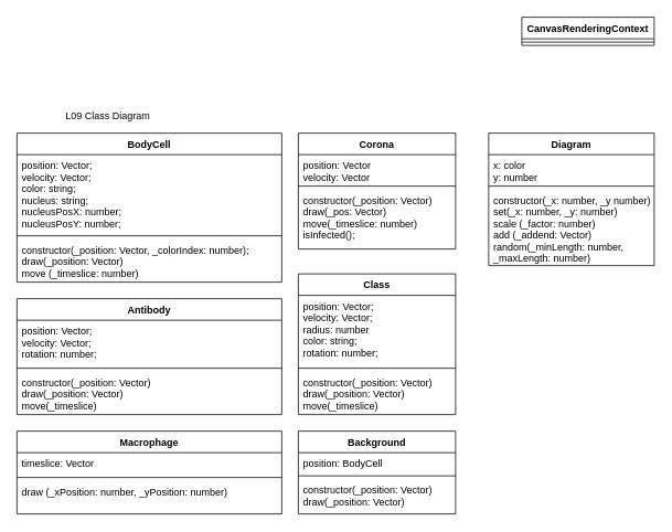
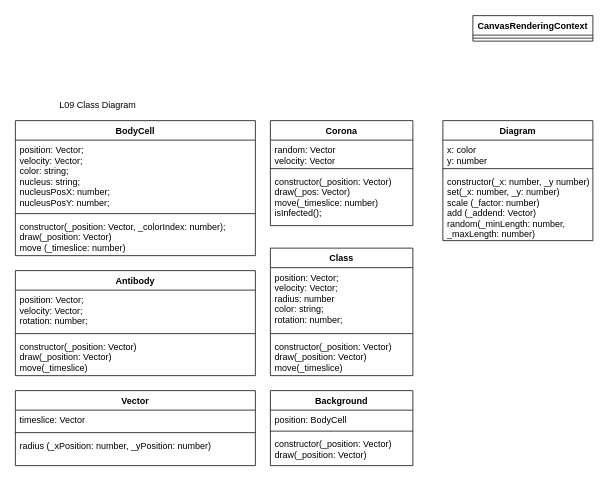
  <mxCell id="0" />
  <mxCell id="1" parent="0" />
  <mxCell id="2" value="L09 Class Diagram" style="text;html=1;strokeColor=none;fillColor=none;align=center;verticalAlign=middle;whiteSpace=wrap;rounded=0;" parent="1" vertex="1"><mxGeometry x="75" y="130" width="110" height="20" as="geometry" /></mxCell>
  <mxCell id="3" value="BodyCell" style="swimlane;fontStyle=1;align=center;verticalAlign=top;childLayout=stackLayout;horizontal=1;startSize=26;horizontalStack=0;resizeParent=1;resizeParentMax=0;resizeLast=0;collapsible=1;marginBottom=0;" parent="1" vertex="1"><mxGeometry x="20" y="160" width="320" height="180" as="geometry" /></mxCell>
  <mxCell id="4" value="position: Vector; &#10;velocity: Vector; &#10;color: string; &#10;nucleus: string;&#10;nucleusPosX: number; &#10;nucleusPosY: number;" style="text;strokeColor=none;fillColor=none;align=left;verticalAlign=top;spacingLeft=4;spacingRight=4;overflow=hidden;rotatable=0;points=[[0,0.5],[1,0.5]];portConstraint=eastwest;" parent="3" vertex="1"><mxGeometry y="26" width="320" height="94" as="geometry" /></mxCell>
  <mxCell id="5" value="" style="line;strokeWidth=1;fillColor=none;align=left;verticalAlign=middle;spacingTop=-1;spacingLeft=3;spacingRight=3;rotatable=0;labelPosition=right;points=[];portConstraint=eastwest;" parent="3" vertex="1"><mxGeometry y="120" width="320" height="8" as="geometry" /></mxCell>
  <mxCell id="6" value="constructor(_position: Vector, _colorIndex: number);&#10;draw(_position: Vector)&#10;move (_timeslice: number)" style="text;strokeColor=none;fillColor=none;align=left;verticalAlign=top;spacingLeft=4;spacingRight=4;overflow=hidden;rotatable=0;points=[[0,0.5],[1,0.5]];portConstraint=eastwest;" parent="3" vertex="1"><mxGeometry y="128" width="320" height="52" as="geometry" /></mxCell>
  <mxCell id="7" value="Corona" style="swimlane;fontStyle=1;align=center;verticalAlign=top;childLayout=stackLayout;horizontal=1;startSize=26;horizontalStack=0;resizeParent=1;resizeParentMax=0;resizeLast=0;collapsible=1;marginBottom=0;" parent="1" vertex="1"><mxGeometry x="360" y="160" width="190" height="140" as="geometry" /></mxCell>
- <mxCell id="8" value="position: Vector&#10;velocity: Vector" style="text;strokeColor=none;fillColor=none;align=left;verticalAlign=top;spacingLeft=4;spacingRight=4;overflow=hidden;rotatable=0;points=[[0,0.5],[1,0.5]];portConstraint=eastwest;" parent="7" vertex="1"><mxGeometry y="26" width="190" height="34" as="geometry" /></mxCell>
+ <mxCell id="8" value="random: Vector&#10;velocity: Vector" style="text;strokeColor=none;fillColor=none;align=left;verticalAlign=top;spacingLeft=4;spacingRight=4;overflow=hidden;rotatable=0;points=[[0,0.5],[1,0.5]];portConstraint=eastwest;" parent="7" vertex="1"><mxGeometry y="26" width="190" height="34" as="geometry" /></mxCell>
  <mxCell id="9" value="" style="line;strokeWidth=1;fillColor=none;align=left;verticalAlign=middle;spacingTop=-1;spacingLeft=3;spacingRight=3;rotatable=0;labelPosition=right;points=[];portConstraint=eastwest;" parent="7" vertex="1"><mxGeometry y="60" width="190" height="8" as="geometry" /></mxCell>
  <mxCell id="10" value="constructor(_position: Vector)&#10;draw(_pos: Vector)&#10;move(_timeslice: number)&#10;isInfected();" style="text;strokeColor=none;fillColor=none;align=left;verticalAlign=top;spacingLeft=4;spacingRight=4;overflow=hidden;rotatable=0;points=[[0,0.5],[1,0.5]];portConstraint=eastwest;" parent="7" vertex="1"><mxGeometry y="68" width="190" height="72" as="geometry" /></mxCell>
  <mxCell id="11" value="Diagram" style="swimlane;fontStyle=1;align=center;verticalAlign=top;childLayout=stackLayout;horizontal=1;startSize=26;horizontalStack=0;resizeParent=1;resizeParentMax=0;resizeLast=0;collapsible=1;marginBottom=0;" parent="1" vertex="1"><mxGeometry x="590" y="160" width="200" height="160" as="geometry" /></mxCell>
  <mxCell id="12" value="x: color&#10;y: number" style="text;strokeColor=none;fillColor=none;align=left;verticalAlign=top;spacingLeft=4;spacingRight=4;overflow=hidden;rotatable=0;points=[[0,0.5],[1,0.5]];portConstraint=eastwest;" parent="11" vertex="1"><mxGeometry y="26" width="200" height="34" as="geometry" /></mxCell>
  <mxCell id="13" value="" style="line;strokeWidth=1;fillColor=none;align=left;verticalAlign=middle;spacingTop=-1;spacingLeft=3;spacingRight=3;rotatable=0;labelPosition=right;points=[];portConstraint=eastwest;" parent="11" vertex="1"><mxGeometry y="60" width="200" height="8" as="geometry" /></mxCell>
  <mxCell id="14" value="constructor(_x: number, _y number)&#10;set(_x: number, _y: number)&#10;scale (_factor: number)&#10;add (_addend: Vector)&#10;random(_minLength: number, &#10;_maxLength: number)" style="text;strokeColor=none;fillColor=none;align=left;verticalAlign=top;spacingLeft=4;spacingRight=4;overflow=hidden;rotatable=0;points=[[0,0.5],[1,0.5]];portConstraint=eastwest;" parent="11" vertex="1"><mxGeometry y="68" width="200" height="92" as="geometry" /></mxCell>
  <mxCell id="15" value="CanvasRenderingContext" style="swimlane;fontStyle=1;align=center;verticalAlign=top;childLayout=stackLayout;horizontal=1;startSize=26;horizontalStack=0;resizeParent=1;resizeParentMax=0;resizeLast=0;collapsible=1;marginBottom=0;" parent="1" vertex="1"><mxGeometry x="630" y="20" width="160" height="34" as="geometry" /></mxCell>
  <mxCell id="16" value="" style="line;strokeWidth=1;fillColor=none;align=left;verticalAlign=middle;spacingTop=-1;spacingLeft=3;spacingRight=3;rotatable=0;labelPosition=right;points=[];portConstraint=eastwest;" parent="15" vertex="1"><mxGeometry y="26" width="160" height="8" as="geometry" /></mxCell>
  <mxCell id="17" value="Antibody" style="swimlane;fontStyle=1;align=center;verticalAlign=top;childLayout=stackLayout;horizontal=1;startSize=26;horizontalStack=0;resizeParent=1;resizeParentMax=0;resizeLast=0;collapsible=1;marginBottom=0;" parent="1" vertex="1"><mxGeometry x="20" y="360" width="320" height="140" as="geometry" /></mxCell>
  <mxCell id="18" value="position: Vector;&#10;velocity: Vector; &#10;rotation: number;" style="text;strokeColor=none;fillColor=none;align=left;verticalAlign=top;spacingLeft=4;spacingRight=4;overflow=hidden;rotatable=0;points=[[0,0.5],[1,0.5]];portConstraint=eastwest;" parent="17" vertex="1"><mxGeometry y="26" width="320" height="54" as="geometry" /></mxCell>
  <mxCell id="19" value="" style="line;strokeWidth=1;fillColor=none;align=left;verticalAlign=middle;spacingTop=-1;spacingLeft=3;spacingRight=3;rotatable=0;labelPosition=right;points=[];portConstraint=eastwest;" parent="17" vertex="1"><mxGeometry y="80" width="320" height="8" as="geometry" /></mxCell>
  <mxCell id="20" value="constructor(_position: Vector)&#10;draw(_position: Vector)&#10;move(_timeslice)" style="text;strokeColor=none;fillColor=none;align=left;verticalAlign=top;spacingLeft=4;spacingRight=4;overflow=hidden;rotatable=0;points=[[0,0.5],[1,0.5]];portConstraint=eastwest;" parent="17" vertex="1"><mxGeometry y="88" width="320" height="52" as="geometry" /></mxCell>
  <mxCell id="21" value="Class" style="swimlane;fontStyle=1;align=center;verticalAlign=top;childLayout=stackLayout;horizontal=1;startSize=26;horizontalStack=0;resizeParent=1;resizeParentMax=0;resizeLast=0;collapsible=1;marginBottom=0;" parent="1" vertex="1"><mxGeometry x="360" y="330" width="190" height="170" as="geometry" /></mxCell>
  <mxCell id="22" value="position: Vector;&#10;velocity: Vector; &#10;radius: number&#10;color: string; &#10;rotation: number;" style="text;strokeColor=none;fillColor=none;align=left;verticalAlign=top;spacingLeft=4;spacingRight=4;overflow=hidden;rotatable=0;points=[[0,0.5],[1,0.5]];portConstraint=eastwest;" parent="21" vertex="1"><mxGeometry y="26" width="190" height="84" as="geometry" /></mxCell>
  <mxCell id="23" value="" style="line;strokeWidth=1;fillColor=none;align=left;verticalAlign=middle;spacingTop=-1;spacingLeft=3;spacingRight=3;rotatable=0;labelPosition=right;points=[];portConstraint=eastwest;" parent="21" vertex="1"><mxGeometry y="110" width="190" height="8" as="geometry" /></mxCell>
  <mxCell id="24" value="constructor(_position: Vector)&#10;draw(_position: Vector)&#10;move(_timeslice)" style="text;strokeColor=none;fillColor=none;align=left;verticalAlign=top;spacingLeft=4;spacingRight=4;overflow=hidden;rotatable=0;points=[[0,0.5],[1,0.5]];portConstraint=eastwest;" parent="21" vertex="1"><mxGeometry y="118" width="190" height="52" as="geometry" /></mxCell>
- <mxCell id="25" value="Macrophage" style="swimlane;fontStyle=1;align=center;verticalAlign=top;childLayout=stackLayout;horizontal=1;startSize=26;horizontalStack=0;resizeParent=1;resizeParentMax=0;resizeLast=0;collapsible=1;marginBottom=0;" parent="1" vertex="1"><mxGeometry x="20" y="520" width="320" height="100" as="geometry" /></mxCell>
+ <mxCell id="25" value="Vector" style="swimlane;fontStyle=1;align=center;verticalAlign=top;childLayout=stackLayout;horizontal=1;startSize=26;horizontalStack=0;resizeParent=1;resizeParentMax=0;resizeLast=0;collapsible=1;marginBottom=0;" parent="1" vertex="1"><mxGeometry x="20" y="520" width="320" height="100" as="geometry" /></mxCell>
  <mxCell id="26" value="timeslice: Vector" style="text;strokeColor=none;fillColor=none;align=left;verticalAlign=top;spacingLeft=4;spacingRight=4;overflow=hidden;rotatable=0;points=[[0,0.5],[1,0.5]];portConstraint=eastwest;" parent="25" vertex="1"><mxGeometry y="26" width="320" height="26" as="geometry" /></mxCell>
  <mxCell id="27" value="" style="line;strokeWidth=1;fillColor=none;align=left;verticalAlign=middle;spacingTop=-1;spacingLeft=3;spacingRight=3;rotatable=0;labelPosition=right;points=[];portConstraint=eastwest;" parent="25" vertex="1"><mxGeometry y="52" width="320" height="8" as="geometry" /></mxCell>
- <mxCell id="28" value="draw (_xPosition: number, _yPosition: number)" style="text;strokeColor=none;fillColor=none;align=left;verticalAlign=top;spacingLeft=4;spacingRight=4;overflow=hidden;rotatable=0;points=[[0,0.5],[1,0.5]];portConstraint=eastwest;" parent="25" vertex="1"><mxGeometry y="60" width="320" height="40" as="geometry" /></mxCell>
+ <mxCell id="28" value="radius (_xPosition: number, _yPosition: number)" style="text;strokeColor=none;fillColor=none;align=left;verticalAlign=top;spacingLeft=4;spacingRight=4;overflow=hidden;rotatable=0;points=[[0,0.5],[1,0.5]];portConstraint=eastwest;" parent="25" vertex="1"><mxGeometry y="60" width="320" height="40" as="geometry" /></mxCell>
  <mxCell id="29" value="Background" style="swimlane;fontStyle=1;align=center;verticalAlign=top;childLayout=stackLayout;horizontal=1;startSize=26;horizontalStack=0;resizeParent=1;resizeParentMax=0;resizeLast=0;collapsible=1;marginBottom=0;" parent="1" vertex="1"><mxGeometry x="360" y="520" width="190" height="100" as="geometry" /></mxCell>
  <mxCell id="30" value="position: BodyCell" style="text;strokeColor=none;fillColor=none;align=left;verticalAlign=top;spacingLeft=4;spacingRight=4;overflow=hidden;rotatable=0;points=[[0,0.5],[1,0.5]];portConstraint=eastwest;" parent="29" vertex="1"><mxGeometry y="26" width="190" height="24" as="geometry" /></mxCell>
  <mxCell id="31" value="" style="line;strokeWidth=1;fillColor=none;align=left;verticalAlign=middle;spacingTop=-1;spacingLeft=3;spacingRight=3;rotatable=0;labelPosition=right;points=[];portConstraint=eastwest;" parent="29" vertex="1"><mxGeometry y="50" width="190" height="8" as="geometry" /></mxCell>
  <mxCell id="32" value="constructor(_position: Vector)&#10;draw(_position: Vector)" style="text;strokeColor=none;fillColor=none;align=left;verticalAlign=top;spacingLeft=4;spacingRight=4;overflow=hidden;rotatable=0;points=[[0,0.5],[1,0.5]];portConstraint=eastwest;" parent="29" vertex="1"><mxGeometry y="58" width="190" height="42" as="geometry" /></mxCell>
